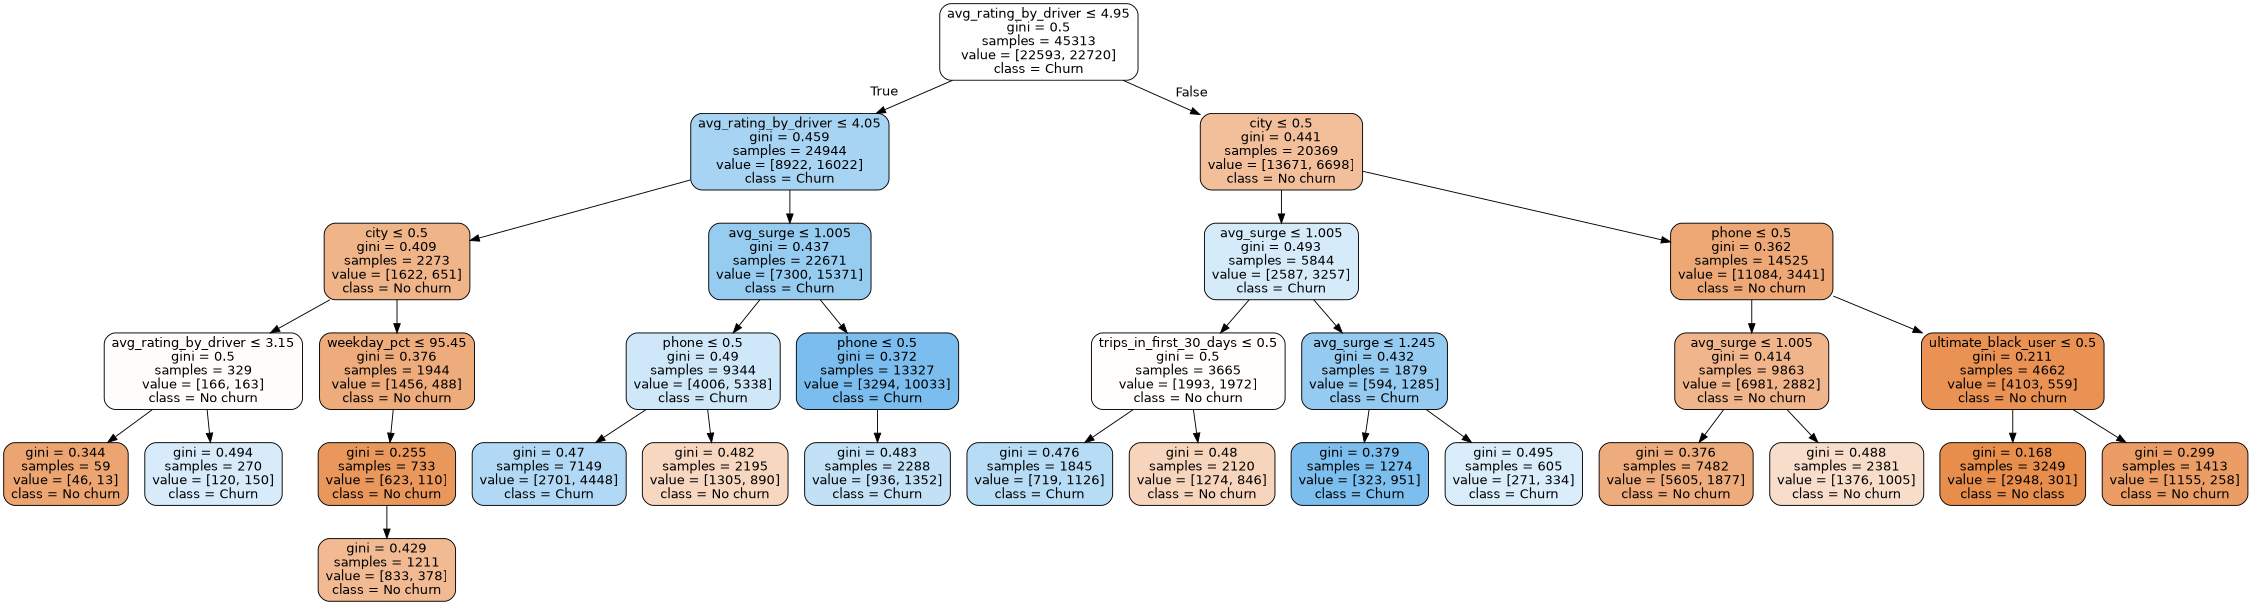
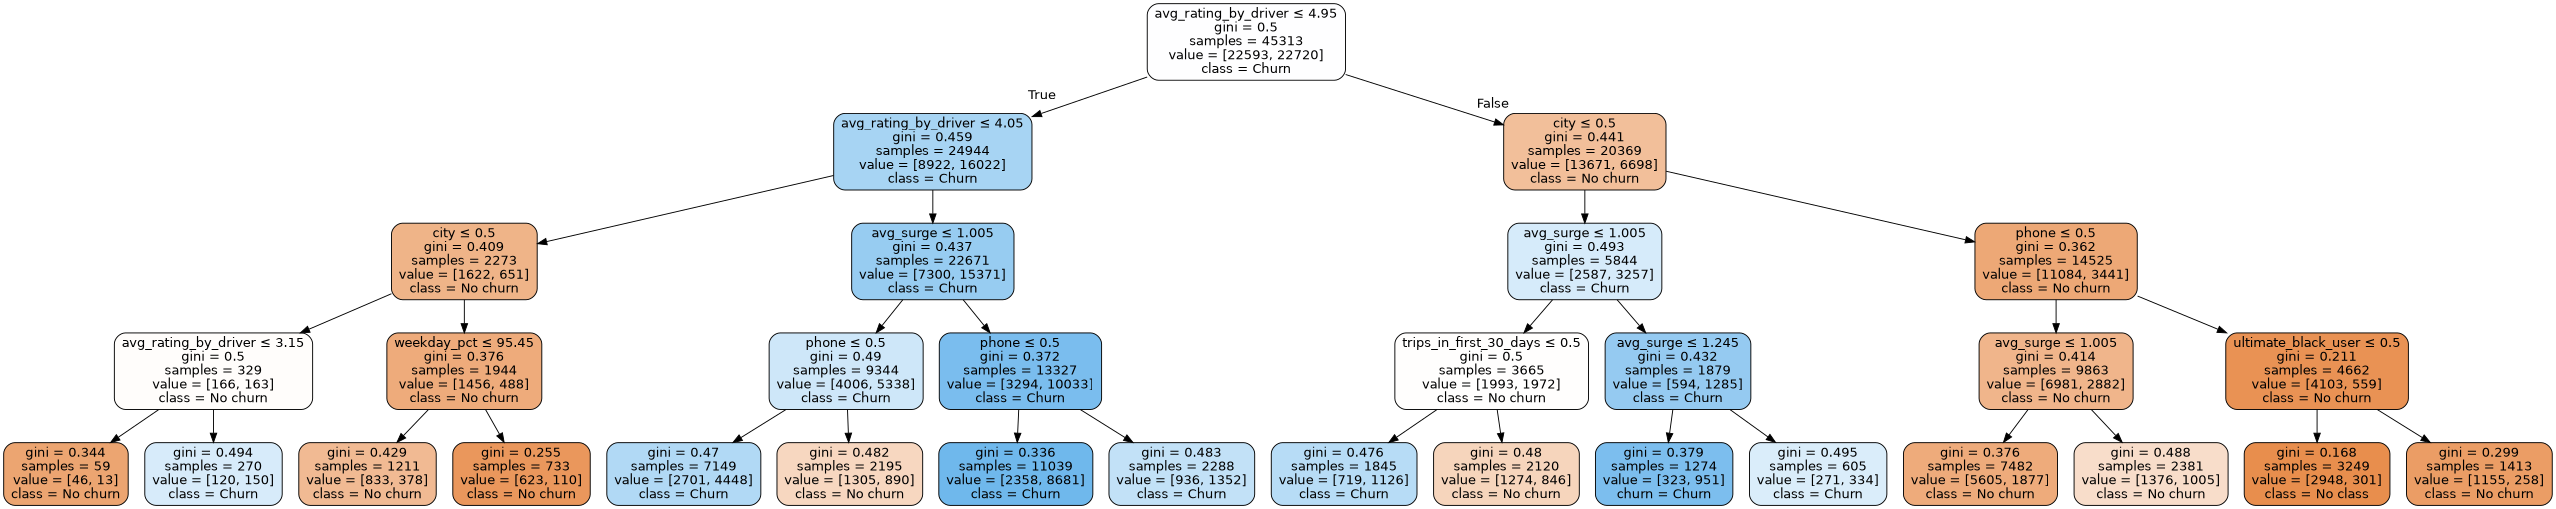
  digraph {
    node [color=black fillcolor="#eeab7b" fontname=helvetica shape=box style="filled, rounded"]
    edge [fontname=helvetica]
    n1 [fillcolor="#fefeff" label=<avg_rating_by_driver &le; 4.95<br/>gini = 0.5<br/>samples = 45313<br/>value = [22593, 22720]<br/>class = Churn>]
    n2 [fillcolor="#a7d4f3" label=<avg_rating_by_driver &le; 4.05<br/>gini = 0.459<br/>samples = 24944<br/>value = [8922, 16022]<br/>class = Churn>]
    n3 [fillcolor="#f2bf9a" label=<city &le; 0.5<br/>gini = 0.441<br/>samples = 20369<br/>value = [13671, 6698]<br/>class = No churn>]
    n4 [fillcolor="#efb488" label=<city &le; 0.5<br/>gini = 0.409<br/>samples = 2273<br/>value = [1622, 651]<br/>class = No churn>]
    n5 [fillcolor="#97ccf1" label=<avg_surge &le; 1.005<br/>gini = 0.437<br/>samples = 22671<br/>value = [7300, 15371]<br/>class = Churn>]
    n6 [fillcolor="#d6ebfa" label=<avg_surge &le; 1.005<br/>gini = 0.493<br/>samples = 5844<br/>value = [2587, 3257]<br/>class = Churn>]
    n7 [fillcolor="#eda876" label=<phone &le; 0.5<br/>gini = 0.362<br/>samples = 14525<br/>value = [11084, 3441]<br/>class = No churn>]
    n8 [fillcolor="#fffdfb" label=<avg_rating_by_driver &le; 3.15<br/>gini = 0.5<br/>samples = 329<br/>value = [166, 163]<br/>class = No churn>]
    n9 [label=<weekday_pct &le; 95.45<br/>gini = 0.376<br/>samples = 1944<br/>value = [1456, 488]<br/>class = No churn>]
    n10 [fillcolor="#cee7f9" label=<phone &le; 0.5<br/>gini = 0.49<br/>samples = 9344<br/>value = [4006, 5338]<br/>class = Churn>]
    n11 [fillcolor="#7abdee" label=<phone &le; 0.5<br/>gini = 0.372<br/>samples = 13327<br/>value = [3294, 10033]<br/>class = Churn>]
    n12 [fillcolor="#eca571" label=<gini = 0.344<br/>samples = 59<br/>value = [46, 13]<br/>class = No churn>]
    n13 [fillcolor="#d7ebfa" label=<gini = 0.494<br/>samples = 270<br/>value = [120, 150]<br/>class = Churn>]
    n14 [fillcolor="#f1ba93" label=<gini = 0.429<br/>samples = 1211<br/>value = [833, 378]<br/>class = No churn>]
    n15 [fillcolor="#ea975c" label=<gini = 0.255<br/>samples = 733<br/>value = [623, 110]<br/>class = No churn>]
    n16 [fillcolor="#b1d9f5" label=<gini = 0.47<br/>samples = 7149<br/>value = [2701, 4448]<br/>class = Churn>]
    n17 [fillcolor="#f7d7c0" label=<gini = 0.482<br/>samples = 2195<br/>value = [1305, 890]<br/>class = No churn>]
+   n18 [fillcolor="#6fb8ec" label=<gini = 0.336<br/>samples = 11039<br/>value = [2358, 8681]<br/>class = Churn>]
    n19 [fillcolor="#c2e1f7" label=<gini = 0.483<br/>samples = 2288<br/>value = [936, 1352]<br/>class = Churn>]
    n20 [fillcolor="#fffefd" label=<trips_in_first_30_days &le; 0.5<br/>gini = 0.5<br/>samples = 3665<br/>value = [1993, 1972]<br/>class = No churn>]
    n21 [fillcolor="#95caf1" label=<avg_surge &le; 1.245<br/>gini = 0.432<br/>samples = 1879<br/>value = [594, 1285]<br/>class = Churn>]
    n22 [fillcolor="#f0b58b" label=<avg_surge &le; 1.005<br/>gini = 0.414<br/>samples = 9863<br/>value = [6981, 2882]<br/>class = No churn>]
    n23 [fillcolor="#e99254" label=<ultimate_black_user &le; 0.5<br/>gini = 0.211<br/>samples = 4662<br/>value = [4103, 559]<br/>class = No churn>]
    n24 [fillcolor="#b7dcf6" label=<gini = 0.476<br/>samples = 1845<br/>value = [719, 1126]<br/>class = Churn>]
    n25 [fillcolor="#f6d5bc" label=<gini = 0.48<br/>samples = 2120<br/>value = [1274, 846]<br/>class = No churn>]
-   n26 [fillcolor="#7cbeee" label=<gini = 0.379<br/>samples = 1274<br/>value = [323, 951]<br/>class = Churn>]
+   n26 [fillcolor="#7cbeee" label=<gini = 0.379<br/>samples = 1274<br/>value = [323, 951]<br/>churn = Churn>]
    n27 [fillcolor="#daedfa" label=<gini = 0.495<br/>samples = 605<br/>value = [271, 334]<br/>class = Churn>]
    n28 [label=<gini = 0.376<br/>samples = 7482<br/>value = [5605, 1877]<br/>class = No churn>]
    n29 [fillcolor="#f8ddca" label=<gini = 0.488<br/>samples = 2381<br/>value = [1376, 1005]<br/>class = No churn>]
    n30 [fillcolor="#e88e4d" label=<gini = 0.168<br/>samples = 3249<br/>value = [2948, 301]<br/>class = No class>]
    n31 [fillcolor="#eb9d65" label=<gini = 0.299<br/>samples = 1413<br/>value = [1155, 258]<br/>class = No churn>]
    n1 -> n2 [headlabel=True labelangle=45 labeldistance=2.5]
    n1 -> n3 [headlabel=False labelangle=-45 labeldistance=2.5]
    n2 -> n4
    n2 -> n5
    n3 -> n6
    n3 -> n7
    n4 -> n8
    n4 -> n9
    n5 -> n10
    n5 -> n11
    n6 -> n20
    n6 -> n21
    n7 -> n22
    n7 -> n23
    n8 -> n12
    n8 -> n13
-   n15 -> n14
+   n9 -> n14
    n9 -> n15
    n10 -> n16
    n10 -> n17
+   n11 -> n18
    n11 -> n19
    n20 -> n24
    n20 -> n25
    n21 -> n26
    n21 -> n27
    n22 -> n28
    n22 -> n29
    n23 -> n30
    n23 -> n31
  }
